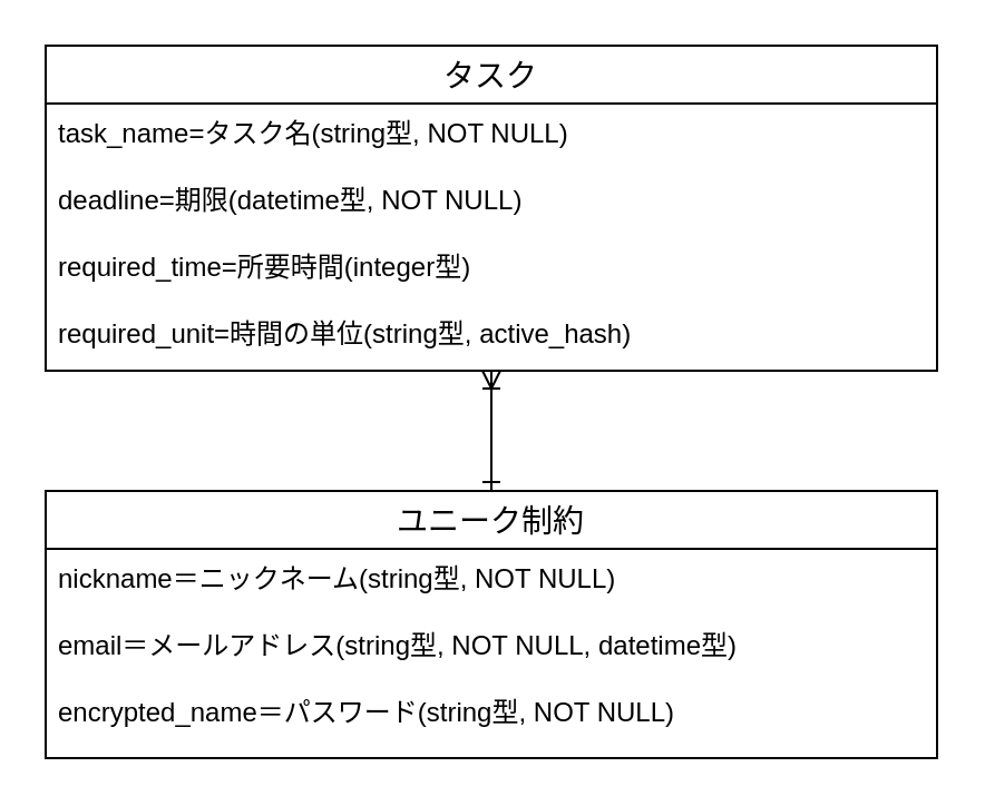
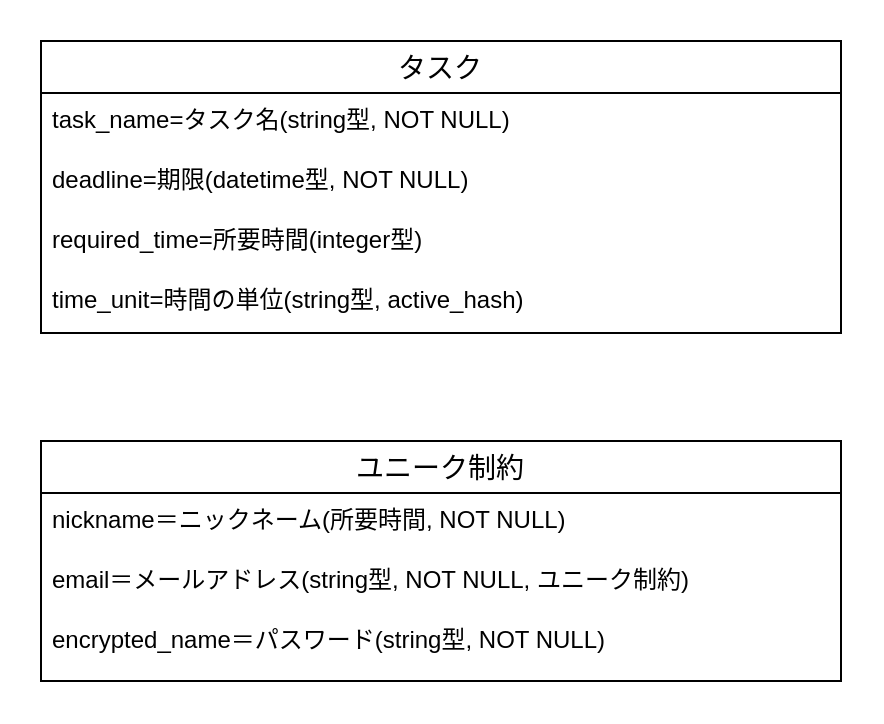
  <mxCell id="0" />
  <mxCell id="1" parent="0" />
- <mxCell id="2" style="html=1;exitX=0.5;exitY=0;exitDx=0;exitDy=0;entryX=0.5;entryY=1;entryDx=0;entryDy=0;startArrow=ERone;startFill=0;endArrow=ERoneToMany;endFill=0;" parent="1" source="3" target="7" edge="1"><mxGeometry relative="1" as="geometry" /></mxCell>
  <mxCell id="3" value="ユニーク制約" style="swimlane;fontStyle=0;childLayout=stackLayout;horizontal=1;startSize=26;horizontalStack=0;resizeParent=1;resizeParentMax=0;resizeLast=0;collapsible=1;marginBottom=0;align=center;fontSize=14;spacing=2;labelBackgroundColor=none;" parent="1" vertex="1"><mxGeometry x="20" y="220" width="400" height="120" as="geometry"><mxRectangle x="120" y="40" width="130" height="30" as="alternateBounds" /></mxGeometry></mxCell>
- <mxCell id="4" value="nickname＝ニックネーム(string型, NOT NULL)" style="text;strokeColor=none;fillColor=none;spacingLeft=4;spacingRight=4;overflow=hidden;rotatable=0;points=[[0,0.5],[1,0.5]];portConstraint=eastwest;fontSize=12;" parent="3" vertex="1"><mxGeometry y="26" width="400" height="30" as="geometry" /></mxCell>
- <mxCell id="5" value="email＝メールアドレス(string型, NOT NULL, datetime型)" style="text;strokeColor=none;fillColor=none;spacingLeft=4;spacingRight=4;overflow=hidden;rotatable=0;points=[[0,0.5],[1,0.5]];portConstraint=eastwest;fontSize=12;" parent="3" vertex="1"><mxGeometry y="56" width="400" height="30" as="geometry" /></mxCell>
+ <mxCell id="4" value="nickname＝ニックネーム(所要時間, NOT NULL)" style="text;strokeColor=none;fillColor=none;spacingLeft=4;spacingRight=4;overflow=hidden;rotatable=0;points=[[0,0.5],[1,0.5]];portConstraint=eastwest;fontSize=12;" parent="3" vertex="1"><mxGeometry y="26" width="400" height="30" as="geometry" /></mxCell>
+ <mxCell id="5" value="email＝メールアドレス(string型, NOT NULL, ユニーク制約)" style="text;strokeColor=none;fillColor=none;spacingLeft=4;spacingRight=4;overflow=hidden;rotatable=0;points=[[0,0.5],[1,0.5]];portConstraint=eastwest;fontSize=12;" parent="3" vertex="1"><mxGeometry y="56" width="400" height="30" as="geometry" /></mxCell>
  <mxCell id="6" value="encrypted_name＝パスワード(string型, NOT NULL)" style="text;strokeColor=none;fillColor=none;spacingLeft=4;spacingRight=4;overflow=hidden;rotatable=0;points=[[0,0.5],[1,0.5]];portConstraint=eastwest;fontSize=12;" parent="3" vertex="1"><mxGeometry y="86" width="400" height="34" as="geometry" /></mxCell>
  <mxCell id="7" value="タスク" style="swimlane;fontStyle=0;childLayout=stackLayout;horizontal=1;startSize=26;horizontalStack=0;resizeParent=1;resizeParentMax=0;resizeLast=0;collapsible=1;marginBottom=0;align=center;fontSize=14;" parent="1" vertex="1"><mxGeometry x="20" y="20" width="400" height="146" as="geometry" /></mxCell>
  <mxCell id="8" value="task_name=タスク名(string型, NOT NULL)" style="text;strokeColor=none;fillColor=none;spacingLeft=4;spacingRight=4;overflow=hidden;rotatable=0;points=[[0,0.5],[1,0.5]];portConstraint=eastwest;fontSize=12;" parent="7" vertex="1"><mxGeometry y="26" width="400" height="30" as="geometry" /></mxCell>
  <mxCell id="9" value="deadline=期限(datetime型, NOT NULL)" style="text;strokeColor=none;fillColor=none;spacingLeft=4;spacingRight=4;overflow=hidden;rotatable=0;points=[[0,0.5],[1,0.5]];portConstraint=eastwest;fontSize=12;" parent="7" vertex="1"><mxGeometry y="56" width="400" height="30" as="geometry" /></mxCell>
  <mxCell id="10" value="required_time=所要時間(integer型)" style="text;strokeColor=none;fillColor=none;spacingLeft=4;spacingRight=4;overflow=hidden;rotatable=0;points=[[0,0.5],[1,0.5]];portConstraint=eastwest;fontSize=12;" parent="7" vertex="1"><mxGeometry y="86" width="400" height="30" as="geometry" /></mxCell>
- <mxCell id="11" value="required_unit=時間の単位(string型, active_hash)" style="text;strokeColor=none;fillColor=none;spacingLeft=4;spacingRight=4;overflow=hidden;rotatable=0;points=[[0,0.5],[1,0.5]];portConstraint=eastwest;fontSize=12;" parent="7" vertex="1"><mxGeometry y="116" width="400" height="30" as="geometry" /></mxCell>
+ <mxCell id="11" value="time_unit=時間の単位(string型, active_hash)" style="text;strokeColor=none;fillColor=none;spacingLeft=4;spacingRight=4;overflow=hidden;rotatable=0;points=[[0,0.5],[1,0.5]];portConstraint=eastwest;fontSize=12;" parent="7" vertex="1"><mxGeometry y="116" width="400" height="30" as="geometry" /></mxCell>
